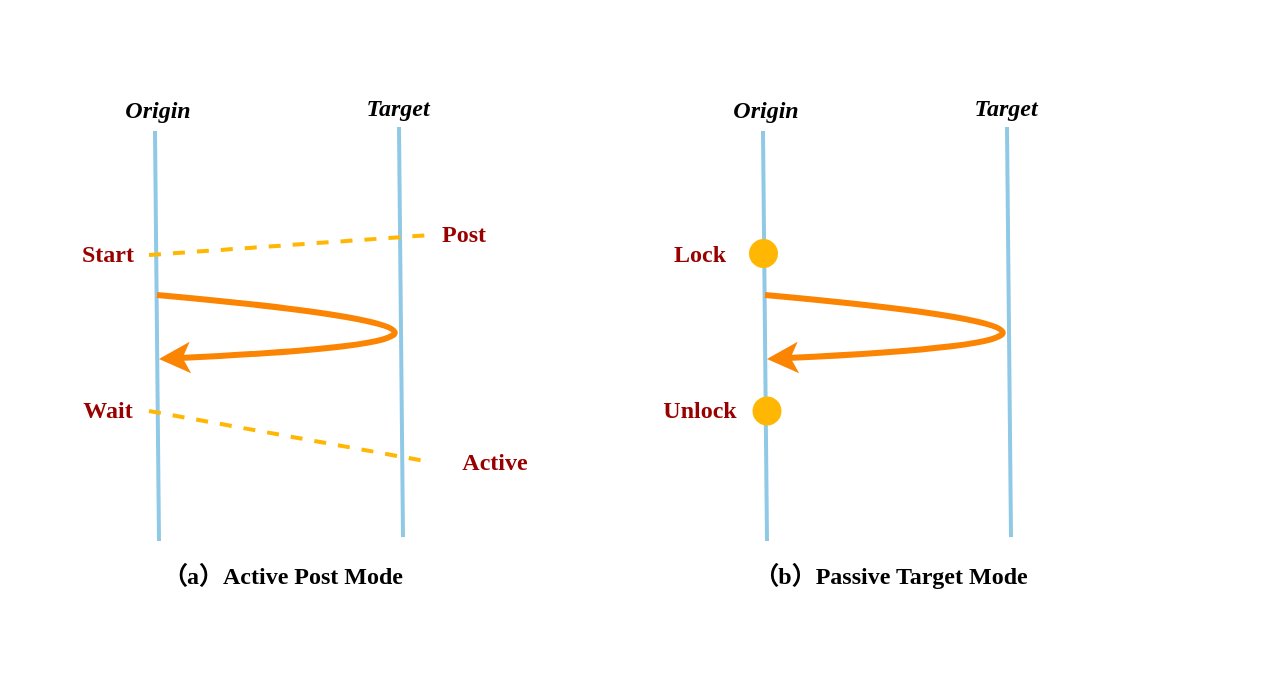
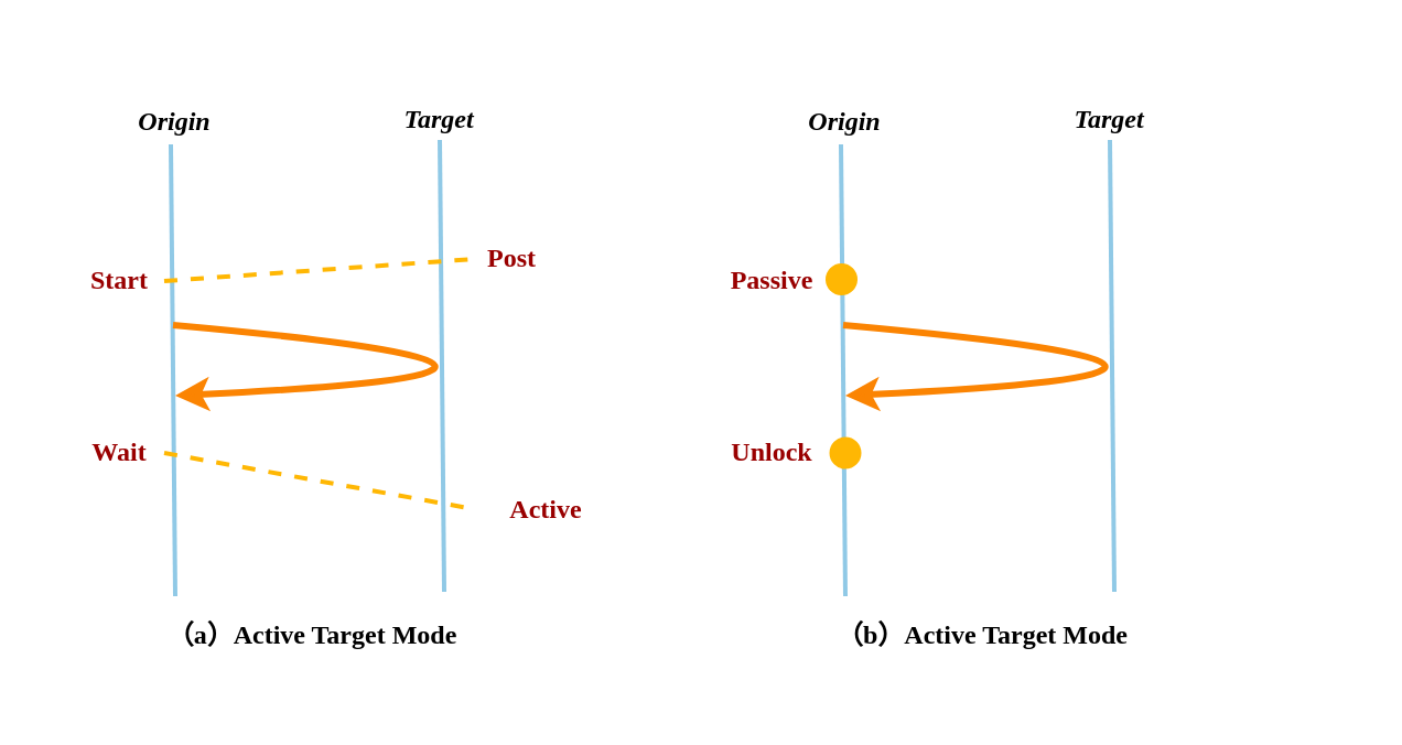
  <mxCell id="0" />
  <mxCell id="1" parent="0" />
  <mxCell id="2" value="" style="rounded=0;whiteSpace=wrap;html=1;strokeColor=none;fillColor=none;" vertex="1" parent="1"><mxGeometry x="20" y="20" width="531" height="296" as="geometry" /></mxCell>
  <mxCell id="3" value="" style="endArrow=none;html=1;rounded=0;strokeWidth=2;strokeColor=#90C9E6;" edge="1" parent="1"><mxGeometry width="50" height="50" relative="1" as="geometry"><mxPoint x="79" y="270" as="sourcePoint" /><mxPoint x="77" y="65" as="targetPoint" /></mxGeometry></mxCell>
  <mxCell id="4" value="" style="endArrow=none;html=1;rounded=0;strokeWidth=2;strokeColor=#90C9E6;" edge="1" parent="1"><mxGeometry width="50" height="50" relative="1" as="geometry"><mxPoint x="201" y="268" as="sourcePoint" /><mxPoint x="199" y="63" as="targetPoint" /></mxGeometry></mxCell>
  <mxCell id="5" value="" style="curved=1;endArrow=classic;html=1;rounded=0;strokeWidth=3;fillColor=#f8cecc;strokeColor=#FB8402;" edge="1" parent="1"><mxGeometry width="50" height="50" relative="1" as="geometry"><mxPoint x="78" y="147" as="sourcePoint" /><mxPoint x="79" y="179" as="targetPoint" /><Array as="points"><mxPoint x="310" y="168" /></Array></mxGeometry></mxCell>
  <mxCell id="6" value="&lt;font face=&quot;Verdana&quot;&gt;&lt;i&gt;&lt;b&gt;Origin&lt;/b&gt;&lt;/i&gt;&lt;/font&gt;" style="text;html=1;align=center;verticalAlign=middle;whiteSpace=wrap;rounded=0;" vertex="1" parent="1"><mxGeometry x="49" y="40" width="60" height="30" as="geometry" /></mxCell>
  <mxCell id="7" value="&lt;font face=&quot;Verdana&quot;&gt;&lt;i&gt;&lt;b&gt;Target&lt;/b&gt;&lt;/i&gt;&lt;/font&gt;" style="text;html=1;align=center;verticalAlign=middle;whiteSpace=wrap;rounded=0;" vertex="1" parent="1"><mxGeometry x="169" y="39" width="60" height="30" as="geometry" /></mxCell>
  <mxCell id="8" value="&lt;font color=&quot;#990000&quot; face=&quot;Verdana&quot;&gt;&lt;b&gt;Start&lt;/b&gt;&lt;/font&gt;" style="text;html=1;align=center;verticalAlign=middle;whiteSpace=wrap;rounded=0;" vertex="1" parent="1"><mxGeometry x="24" y="112" width="60" height="30" as="geometry" /></mxCell>
  <mxCell id="9" value="&lt;font color=&quot;#990000&quot; face=&quot;Verdana&quot;&gt;&lt;b&gt;Wait&lt;/b&gt;&lt;/font&gt;" style="text;html=1;align=center;verticalAlign=middle;whiteSpace=wrap;rounded=0;" vertex="1" parent="1"><mxGeometry x="24" y="190" width="60" height="30" as="geometry" /></mxCell>
  <mxCell id="10" value="&lt;font color=&quot;#990000&quot; face=&quot;Verdana&quot;&gt;&lt;b&gt;Post&lt;/b&gt;&lt;/font&gt;" style="text;html=1;align=center;verticalAlign=middle;whiteSpace=wrap;rounded=0;" vertex="1" parent="1"><mxGeometry x="202" y="102" width="60" height="30" as="geometry" /></mxCell>
  <mxCell id="11" value="&lt;font color=&quot;#990000&quot; face=&quot;Verdana&quot;&gt;&lt;b&gt;Active&lt;/b&gt;&lt;/font&gt;" style="text;html=1;align=center;verticalAlign=middle;whiteSpace=wrap;rounded=0;" vertex="1" parent="1"><mxGeometry x="200" y="216" width="95" height="30" as="geometry" /></mxCell>
  <mxCell id="12" value="" style="endArrow=none;dashed=1;html=1;rounded=0;entryX=0.217;entryY=0.5;entryDx=0;entryDy=0;entryPerimeter=0;strokeColor=#FFB703;strokeWidth=2;" edge="1" parent="1" target="10"><mxGeometry width="50" height="50" relative="1" as="geometry"><mxPoint x="74" y="127" as="sourcePoint" /><mxPoint x="124" y="77" as="targetPoint" /></mxGeometry></mxCell>
  <mxCell id="13" value="" style="endArrow=none;dashed=1;html=1;rounded=0;strokeColor=#FFB703;strokeWidth=2;" edge="1" parent="1"><mxGeometry width="50" height="50" relative="1" as="geometry"><mxPoint x="74" y="205" as="sourcePoint" /><mxPoint x="212" y="230" as="targetPoint" /></mxGeometry></mxCell>
- <mxCell id="14" value="&lt;font face=&quot;Verdana&quot;&gt;&lt;b style=&quot;&quot;&gt;（a）Active Post Mode&lt;/b&gt;&lt;/font&gt;" style="text;html=1;align=center;verticalAlign=middle;whiteSpace=wrap;rounded=0;" vertex="1" parent="1"><mxGeometry x="45" y="273" width="193" height="30" as="geometry" /></mxCell>
+ <mxCell id="14" value="&lt;font face=&quot;Verdana&quot;&gt;&lt;b style=&quot;&quot;&gt;（a）Active Target Mode&lt;/b&gt;&lt;/font&gt;" style="text;html=1;align=center;verticalAlign=middle;whiteSpace=wrap;rounded=0;" vertex="1" parent="1"><mxGeometry x="45" y="273" width="193" height="30" as="geometry" /></mxCell>
  <mxCell id="15" value="" style="endArrow=none;html=1;rounded=0;strokeWidth=2;strokeColor=#90C9E6;" edge="1" parent="1"><mxGeometry width="50" height="50" relative="1" as="geometry"><mxPoint x="383" y="270" as="sourcePoint" /><mxPoint x="381" y="65" as="targetPoint" /></mxGeometry></mxCell>
  <mxCell id="16" value="" style="endArrow=none;html=1;rounded=0;strokeWidth=2;strokeColor=#90C9E6;" edge="1" parent="1"><mxGeometry width="50" height="50" relative="1" as="geometry"><mxPoint x="505" y="268" as="sourcePoint" /><mxPoint x="503" y="63" as="targetPoint" /></mxGeometry></mxCell>
  <mxCell id="17" value="" style="curved=1;endArrow=classic;html=1;rounded=0;strokeWidth=3;fillColor=#f8cecc;strokeColor=#FB8402;" edge="1" parent="1"><mxGeometry width="50" height="50" relative="1" as="geometry"><mxPoint x="382" y="147" as="sourcePoint" /><mxPoint x="383" y="179" as="targetPoint" /><Array as="points"><mxPoint x="614" y="168" /></Array></mxGeometry></mxCell>
  <mxCell id="18" value="&lt;font face=&quot;Verdana&quot;&gt;&lt;i&gt;&lt;b&gt;Origin&lt;/b&gt;&lt;/i&gt;&lt;/font&gt;" style="text;html=1;align=center;verticalAlign=middle;whiteSpace=wrap;rounded=0;" vertex="1" parent="1"><mxGeometry x="353" y="40" width="60" height="30" as="geometry" /></mxCell>
  <mxCell id="19" value="&lt;font face=&quot;Verdana&quot;&gt;&lt;i&gt;&lt;b&gt;Target&lt;/b&gt;&lt;/i&gt;&lt;/font&gt;" style="text;html=1;align=center;verticalAlign=middle;whiteSpace=wrap;rounded=0;" vertex="1" parent="1"><mxGeometry x="473" y="39" width="60" height="30" as="geometry" /></mxCell>
- <mxCell id="20" value="&lt;font color=&quot;#990000&quot; face=&quot;Verdana&quot;&gt;&lt;b&gt;Lock&lt;/b&gt;&lt;/font&gt;" style="text;html=1;align=center;verticalAlign=middle;whiteSpace=wrap;rounded=0;" vertex="1" parent="1"><mxGeometry x="320" y="112" width="60" height="30" as="geometry" /></mxCell>
+ <mxCell id="20" value="&lt;font color=&quot;#990000&quot; face=&quot;Verdana&quot;&gt;&lt;b&gt;Passive&lt;/b&gt;&lt;/font&gt;" style="text;html=1;align=center;verticalAlign=middle;whiteSpace=wrap;rounded=0;" vertex="1" parent="1"><mxGeometry x="320" y="112" width="60" height="30" as="geometry" /></mxCell>
  <mxCell id="21" value="&lt;font color=&quot;#990000&quot; face=&quot;Verdana&quot;&gt;&lt;b&gt;Unlock&lt;/b&gt;&lt;/font&gt;" style="text;html=1;align=center;verticalAlign=middle;whiteSpace=wrap;rounded=0;" vertex="1" parent="1"><mxGeometry x="320" y="190" width="60" height="30" as="geometry" /></mxCell>
- <mxCell id="22" value="&lt;font face=&quot;Verdana&quot;&gt;&lt;b style=&quot;&quot;&gt;（b）Passive Target Mode&lt;/b&gt;&lt;/font&gt;" style="text;html=1;align=center;verticalAlign=middle;whiteSpace=wrap;rounded=0;" vertex="1" parent="1"><mxGeometry x="349" y="273" width="193" height="30" as="geometry" /></mxCell>
+ <mxCell id="22" value="&lt;font face=&quot;Verdana&quot;&gt;&lt;b style=&quot;&quot;&gt;（b）Active Target Mode&lt;/b&gt;&lt;/font&gt;" style="text;html=1;align=center;verticalAlign=middle;whiteSpace=wrap;rounded=0;" vertex="1" parent="1"><mxGeometry x="349" y="273" width="193" height="30" as="geometry" /></mxCell>
  <mxCell id="23" value="" style="ellipse;whiteSpace=wrap;html=1;aspect=fixed;fillColor=#FFB703;strokeColor=#FFB703;" vertex="1" parent="1"><mxGeometry x="374.5" y="119.5" width="13.5" height="13.5" as="geometry" /></mxCell>
  <mxCell id="24" value="" style="ellipse;whiteSpace=wrap;html=1;aspect=fixed;fillColor=#FFB703;strokeColor=#FFB703;" vertex="1" parent="1"><mxGeometry x="376.25" y="198.25" width="13.5" height="13.5" as="geometry" /></mxCell>
